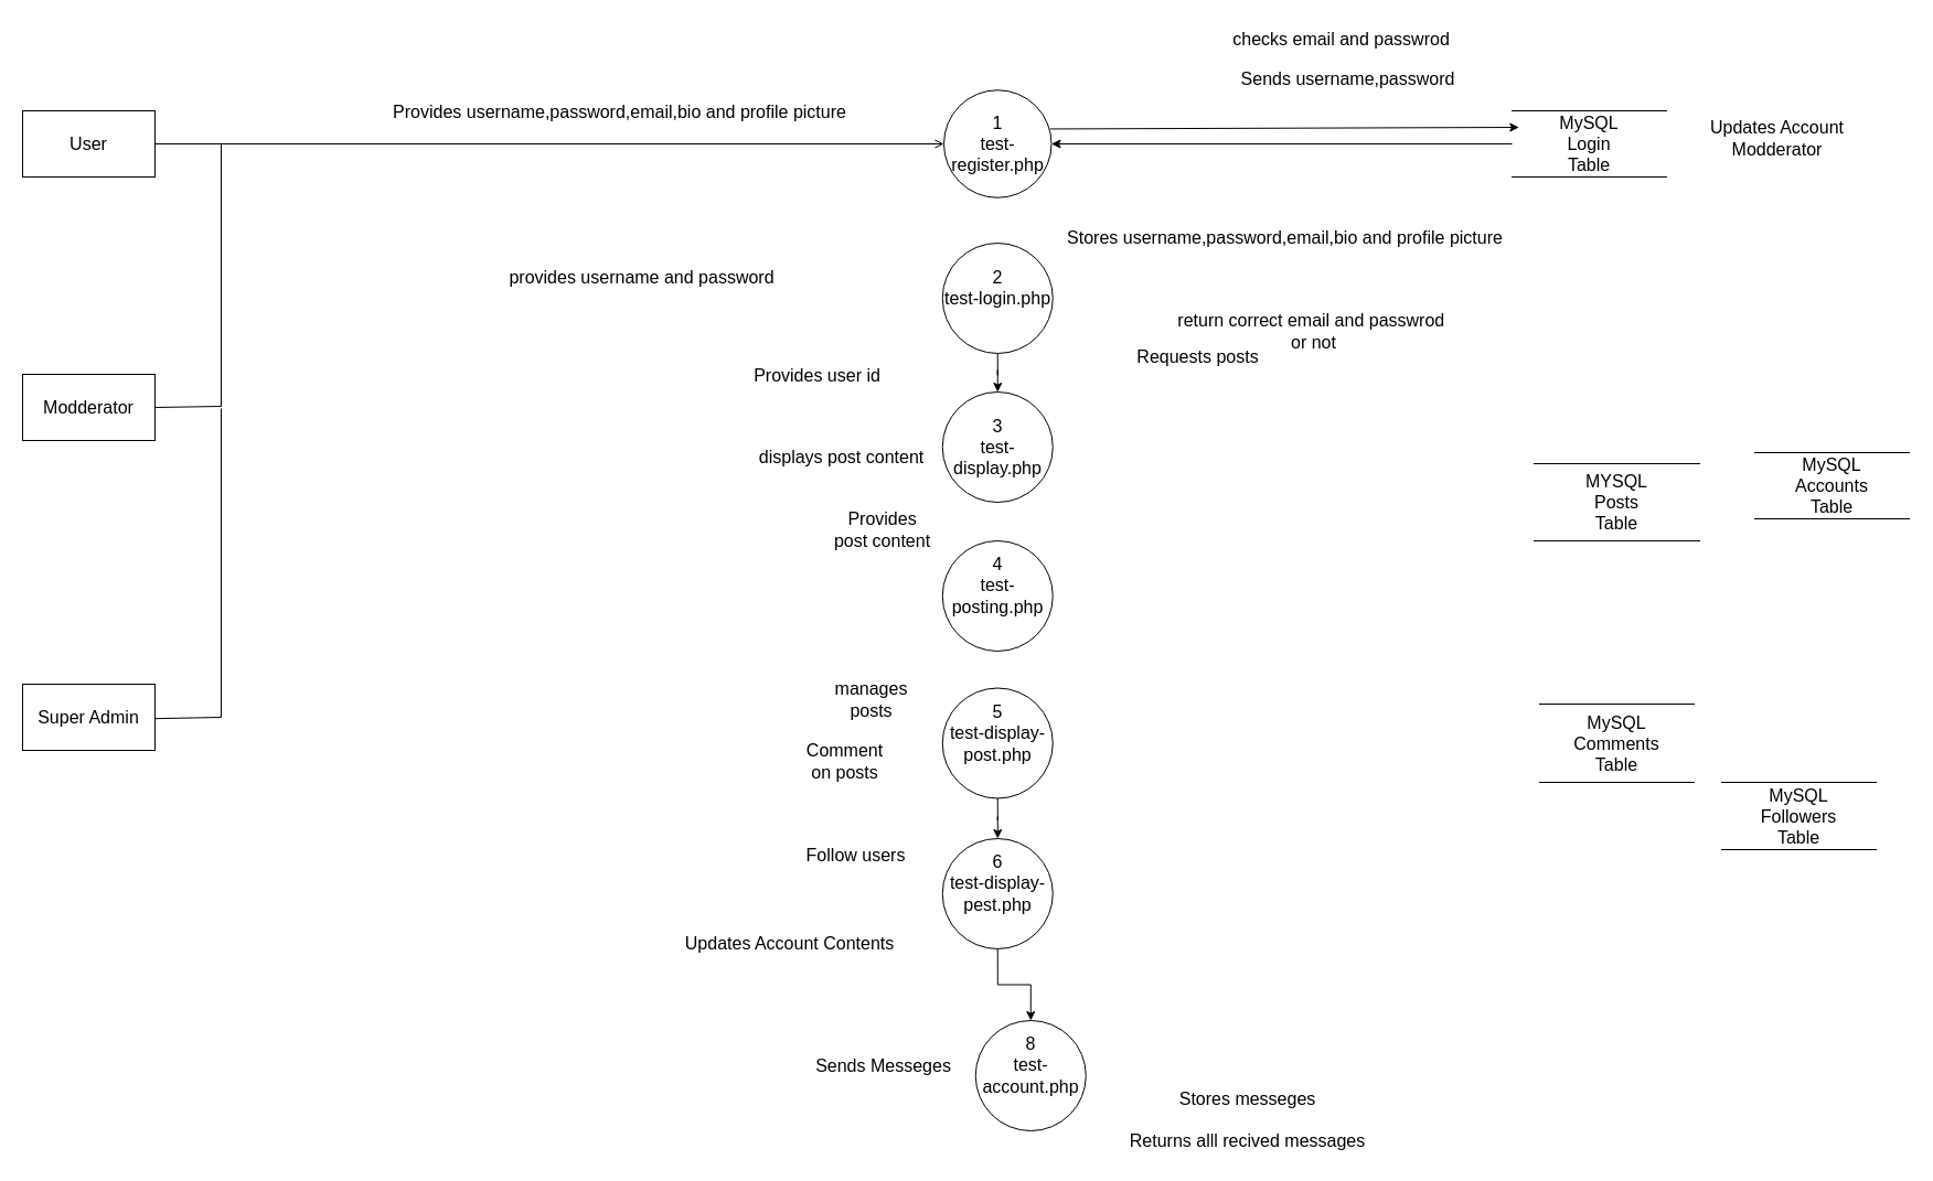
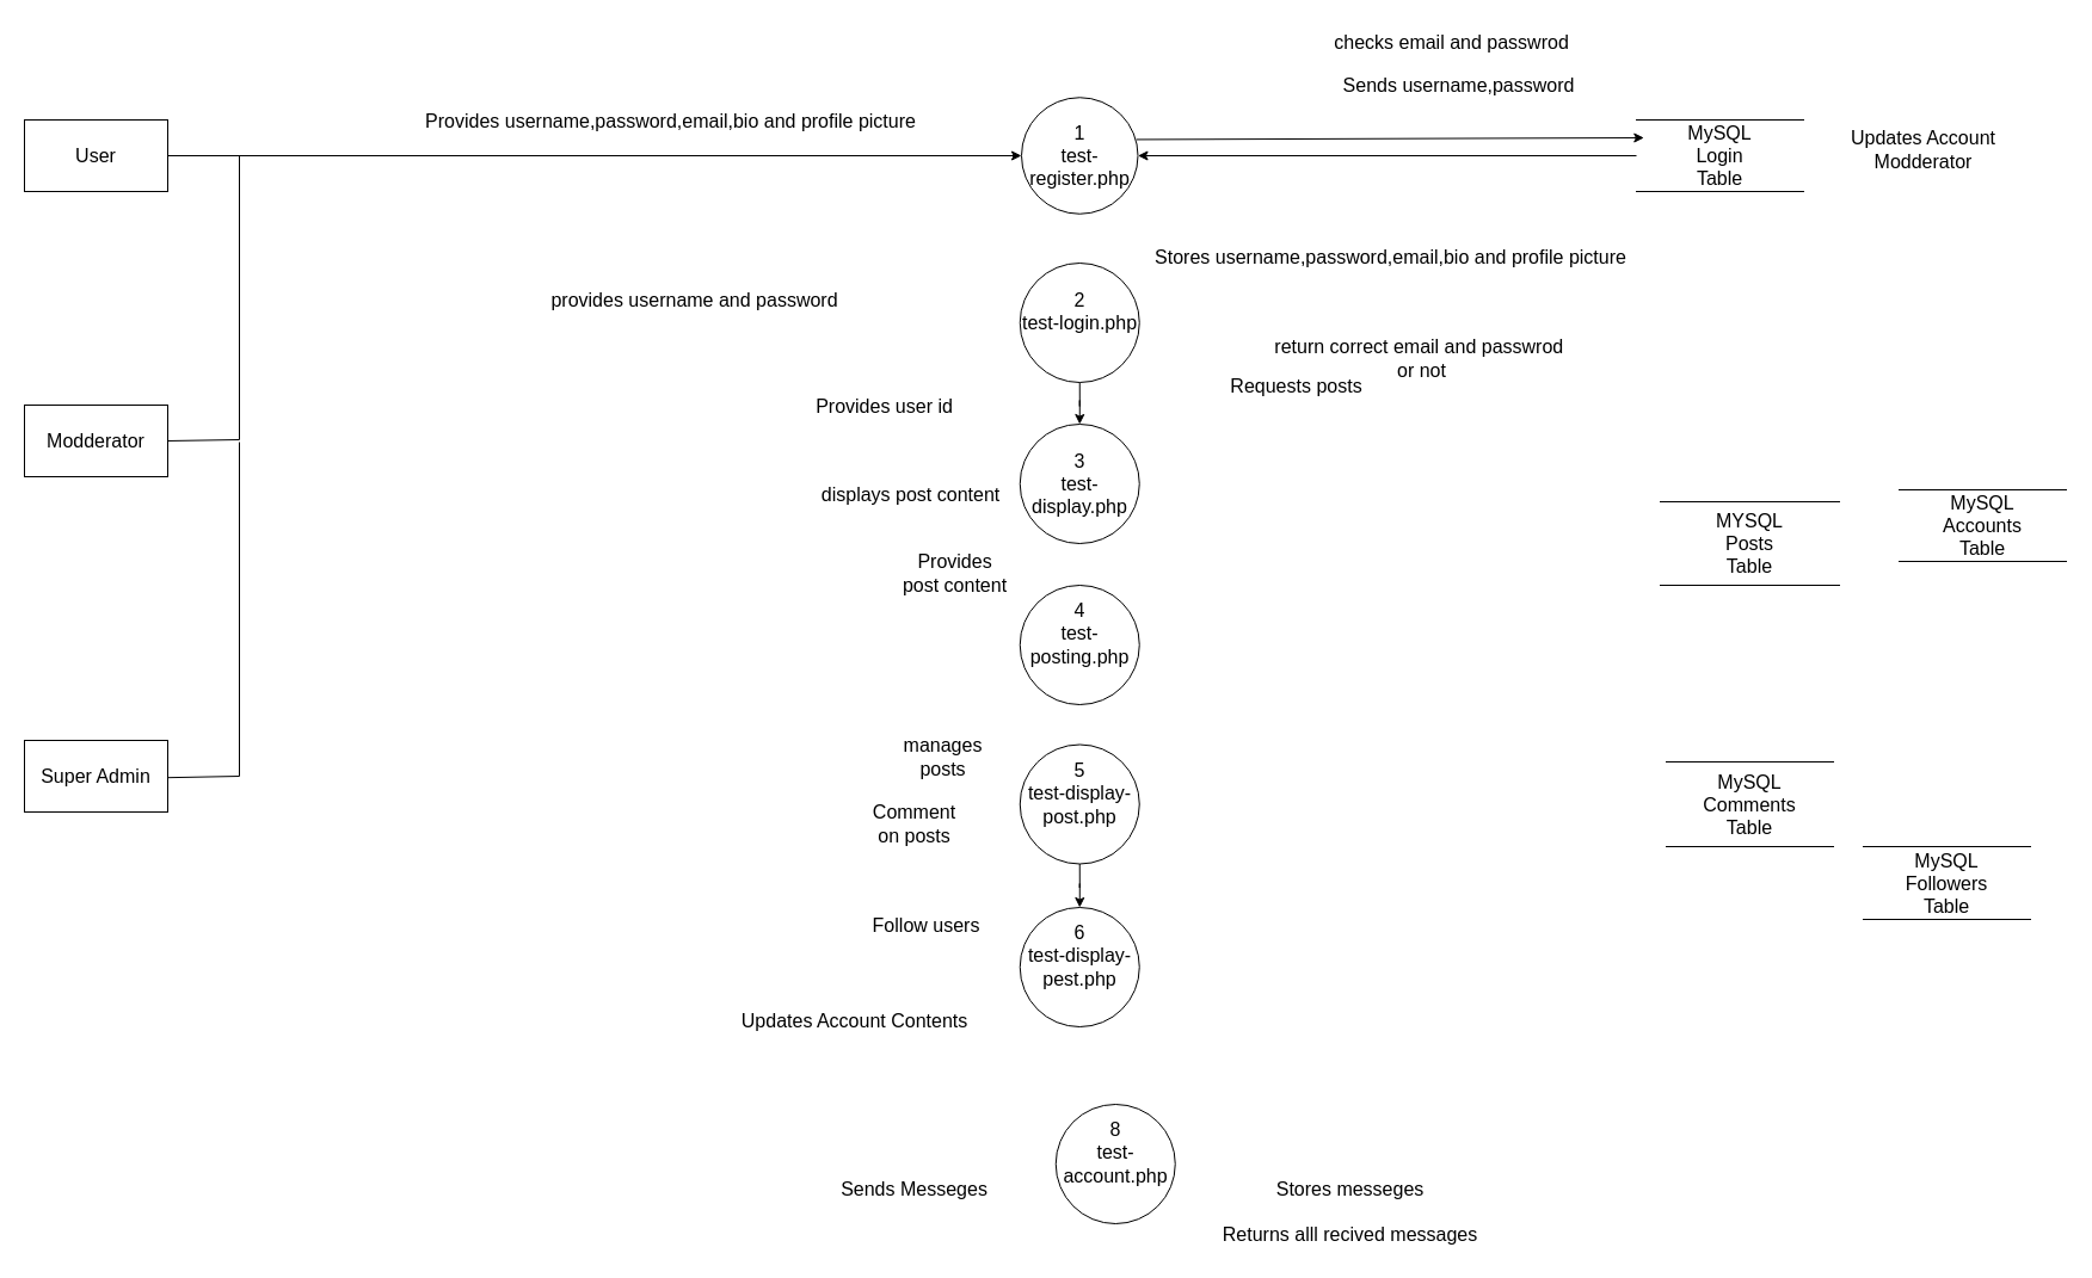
  <mxCell id="0" />
  <mxCell id="1" parent="0" />
  <mxCell id="2" value="User" style="rounded=0;whiteSpace=wrap;html=1;fontSize=16;" parent="1" vertex="1"><mxGeometry x="20" y="100" width="120" height="60" as="geometry" /></mxCell>
  <mxCell id="3" value="&lt;div style=&quot;font-size: 16px;&quot;&gt;&lt;br style=&quot;font-size: 16px;&quot;&gt;&lt;/div&gt;&lt;div style=&quot;font-size: 16px;&quot;&gt;1&lt;/div&gt;test-register.php&lt;div style=&quot;font-size: 16px;&quot;&gt;&lt;br style=&quot;font-size: 16px;&quot;&gt;&lt;/div&gt;" style="ellipse;whiteSpace=wrap;html=1;aspect=fixed;fontSize=16;" parent="1" vertex="1"><mxGeometry x="855" y="81.25" width="97.5" height="97.5" as="geometry" /></mxCell>
  <mxCell id="4" style="edgeStyle=orthogonalEdgeStyle;rounded=0;orthogonalLoop=1;jettySize=auto;html=1;entryX=0.5;entryY=0;entryDx=0;entryDy=0;fontSize=16;" parent="1" source="5" target="6" edge="1"><mxGeometry relative="1" as="geometry" /></mxCell>
  <mxCell id="5" value="&lt;div style=&quot;font-size: 16px;&quot;&gt;2&lt;/div&gt;&lt;div style=&quot;font-size: 16px;&quot;&gt;test-login.php&lt;div style=&quot;border-color: var(--border-color); font-size: 16px;&quot;&gt;&lt;br style=&quot;border-color: var(--border-color); font-size: 16px;&quot;&gt;&lt;/div&gt;&lt;/div&gt;" style="ellipse;whiteSpace=wrap;html=1;aspect=fixed;fontSize=16;" parent="1" vertex="1"><mxGeometry x="853.75" y="220" width="100" height="100" as="geometry" /></mxCell>
  <mxCell id="6" value="&lt;div style=&quot;font-size: 16px;&quot;&gt;3&lt;/div&gt;test-display.php" style="ellipse;whiteSpace=wrap;html=1;aspect=fixed;fontSize=16;" parent="1" vertex="1"><mxGeometry x="853.75" y="355" width="100" height="100" as="geometry" /></mxCell>
- <mxCell id="7" style="edgeStyle=orthogonalEdgeStyle;rounded=0;orthogonalLoop=1;jettySize=auto;html=1;entryX=0.5;entryY=0;entryDx=0;entryDy=0;" edge="1" parent="1" source="8" target="36"><mxGeometry relative="1" as="geometry" /></mxCell>
  <mxCell id="8" value="&lt;div style=&quot;font-size: 16px;&quot;&gt;6&lt;/div&gt;&lt;div style=&quot;font-size: 16px;&quot;&gt;test-display-pest.php&lt;div style=&quot;border-color: var(--border-color); font-size: 16px;&quot;&gt;&lt;br style=&quot;border-color: var(--border-color); font-size: 16px;&quot;&gt;&lt;/div&gt;&lt;/div&gt;" style="ellipse;whiteSpace=wrap;html=1;aspect=fixed;fontSize=16;" parent="1" vertex="1"><mxGeometry x="853.75" y="760" width="100" height="100" as="geometry" /></mxCell>
  <mxCell id="9" value="Modderator" style="rounded=0;whiteSpace=wrap;html=1;fontSize=16;" parent="1" vertex="1"><mxGeometry x="20" y="339" width="120" height="60" as="geometry" /></mxCell>
  <mxCell id="10" value="MySQL&lt;br style=&quot;font-size: 16px;&quot;&gt;Login&lt;br style=&quot;font-size: 16px;&quot;&gt;Table" style="html=1;dashed=0;whiteSpace=wrap;shape=partialRectangle;right=0;left=0;fontSize=16;" parent="1" vertex="1"><mxGeometry x="1370" y="100" width="140" height="60" as="geometry" /></mxCell>
  <mxCell id="11" value="MySQL&lt;br style=&quot;font-size: 16px;&quot;&gt;Accounts&lt;br style=&quot;font-size: 16px;&quot;&gt;Table" style="html=1;dashed=0;whiteSpace=wrap;shape=partialRectangle;right=0;left=0;fontSize=16;" parent="1" vertex="1"><mxGeometry x="1590" y="410" width="140" height="60" as="geometry" /></mxCell>
  <mxCell id="12" value="Provides username,password,email,bio and profile picture" style="edgeLabel;html=1;align=center;verticalAlign=middle;resizable=0;points=[];fontSize=16;" parent="1" vertex="1" connectable="0"><mxGeometry x="560" y="100" as="geometry" /></mxCell>
  <mxCell id="13" value="Stores username,password,email,bio and profile picture" style="edgeLabel;html=1;align=center;verticalAlign=middle;resizable=0;points=[];fontSize=16;" parent="1" vertex="1" connectable="0"><mxGeometry x="1170.003" y="200" as="geometry"><mxPoint x="-7" y="14" as="offset" /></mxGeometry></mxCell>
  <mxCell id="14" value="Sends username,password&lt;br style=&quot;font-size: 16px;&quot;&gt;" style="edgeLabel;html=1;align=center;verticalAlign=middle;resizable=0;points=[];fontSize=16;" parent="1" vertex="1" connectable="0"><mxGeometry x="1220.003" y="70" as="geometry" /></mxCell>
  <mxCell id="15" value="provides username and password&lt;br style=&quot;font-size: 16px;&quot;&gt;" style="edgeLabel;html=1;align=center;verticalAlign=middle;resizable=0;points=[];fontSize=16;" parent="1" vertex="1" connectable="0"><mxGeometry x="580" y="250" as="geometry" /></mxCell>
  <mxCell id="16" value="checks email&amp;nbsp;and passwrod" style="text;html=1;align=center;verticalAlign=middle;resizable=0;points=[];autosize=1;strokeColor=none;fillColor=none;fontSize=16;" parent="1" vertex="1"><mxGeometry x="1105" width="220" height="30" as="geometry" y="20" /></mxCell>
  <mxCell id="17" value="return correct email&amp;nbsp;and passwrod&amp;nbsp;&lt;br style=&quot;font-size: 16px;&quot;&gt;or not&lt;br style=&quot;font-size: 16px;&quot;&gt;" style="text;html=1;align=center;verticalAlign=middle;resizable=0;points=[];autosize=1;strokeColor=none;fillColor=none;fontSize=16;" parent="1" vertex="1"><mxGeometry x="1055" y="275" width="270" height="50" as="geometry" /></mxCell>
  <mxCell id="18" value="4&lt;div style=&quot;font-size: 16px;&quot;&gt;test-posting.php&lt;div style=&quot;border-color: var(--border-color); font-size: 16px;&quot;&gt;&lt;br style=&quot;border-color: var(--border-color); font-size: 16px;&quot;&gt;&lt;/div&gt;&lt;/div&gt;" style="ellipse;whiteSpace=wrap;html=1;aspect=fixed;fontSize=16;" parent="1" vertex="1"><mxGeometry x="853.75" y="490" width="100" height="100" as="geometry" /></mxCell>
  <mxCell id="19" value="Provides user id" style="text;html=1;align=center;verticalAlign=middle;resizable=0;points=[];autosize=1;strokeColor=none;fillColor=none;fontSize=16;" parent="1" vertex="1"><mxGeometry x="670" y="325" width="140" height="30" as="geometry" /></mxCell>
  <mxCell id="20" value="displays post content" style="text;html=1;align=center;verticalAlign=middle;resizable=0;points=[];autosize=1;strokeColor=none;fillColor=none;fontSize=16;" parent="1" vertex="1"><mxGeometry x="677" y="399" width="170" height="30" as="geometry" /></mxCell>
  <mxCell id="21" value="MYSQL&lt;br style=&quot;font-size: 16px;&quot;&gt;Posts&lt;br style=&quot;font-size: 16px;&quot;&gt;Table" style="html=1;dashed=0;whiteSpace=wrap;shape=partialRectangle;right=0;left=0;fontSize=16;" parent="1" vertex="1"><mxGeometry x="1390" y="420" width="150" height="70" as="geometry" /></mxCell>
  <mxCell id="22" value="Requests posts" style="text;html=1;align=center;verticalAlign=middle;resizable=0;points=[];autosize=1;strokeColor=none;fillColor=none;fontSize=16;" parent="1" vertex="1"><mxGeometry x="1020" y="308" width="130" height="30" as="geometry" /></mxCell>
  <mxCell id="23" value="Provides &lt;br&gt;post content" style="text;html=1;align=center;verticalAlign=middle;resizable=0;points=[];autosize=1;strokeColor=none;fillColor=none;fontSize=16;" parent="1" vertex="1"><mxGeometry x="743.75" y="455" width="110" height="50" as="geometry" /></mxCell>
  <mxCell id="24" value="Comment &lt;br style=&quot;font-size: 16px;&quot;&gt;on posts" style="text;html=1;align=center;verticalAlign=middle;resizable=0;points=[];autosize=1;strokeColor=none;fillColor=none;fontSize=16;" parent="1" vertex="1"><mxGeometry x="720" y="665" width="90" height="50" as="geometry" /></mxCell>
  <mxCell id="25" value="MySQL&lt;br style=&quot;font-size: 16px;&quot;&gt;Comments&lt;br style=&quot;font-size: 16px;&quot;&gt;Table" style="html=1;dashed=0;whiteSpace=wrap;shape=partialRectangle;right=0;left=0;fontSize=16;" parent="1" vertex="1"><mxGeometry x="1395" y="638" width="140" height="71" as="geometry" /></mxCell>
  <mxCell id="26" value="Follow users" style="text;html=1;align=center;verticalAlign=middle;resizable=0;points=[];autosize=1;strokeColor=none;fillColor=none;fontSize=16;" parent="1" vertex="1"><mxGeometry x="720" y="760" width="110" height="30" as="geometry" /></mxCell>
  <mxCell id="27" value="MySQL&lt;br style=&quot;font-size: 16px;&quot;&gt;Followers&lt;br style=&quot;font-size: 16px;&quot;&gt;Table" style="html=1;dashed=0;whiteSpace=wrap;shape=partialRectangle;right=0;left=0;fontSize=16;" parent="1" vertex="1"><mxGeometry x="1560" y="709" width="140" height="61" as="geometry" /></mxCell>
  <mxCell id="28" style="edgeStyle=orthogonalEdgeStyle;rounded=0;orthogonalLoop=1;jettySize=auto;html=1;entryX=0.5;entryY=0;entryDx=0;entryDy=0;" edge="1" parent="1" source="29" target="8"><mxGeometry relative="1" as="geometry" /></mxCell>
  <mxCell id="29" value="&lt;div style=&quot;font-size: 16px;&quot;&gt;5&lt;/div&gt;&lt;div style=&quot;font-size: 16px;&quot;&gt;test-display-post.php&lt;div style=&quot;border-color: var(--border-color); font-size: 16px;&quot;&gt;&lt;br style=&quot;font-size: 16px;&quot;&gt;&lt;/div&gt;&lt;/div&gt;" style="ellipse;whiteSpace=wrap;html=1;aspect=fixed;fontSize=16;" parent="1" vertex="1"><mxGeometry x="853.75" y="623.5" width="100" height="100" as="geometry" /></mxCell>
  <mxCell id="30" value="Updates Account Contents" style="text;html=1;align=center;verticalAlign=middle;resizable=0;points=[];autosize=1;strokeColor=none;fillColor=none;fontSize=16;" parent="1" vertex="1"><mxGeometry x="610" y="840" width="210" height="30" as="geometry" /></mxCell>
  <mxCell id="31" value="Updates Account &lt;br style=&quot;font-size: 16px;&quot;&gt;Modderator" style="text;html=1;align=center;verticalAlign=middle;resizable=0;points=[];autosize=1;strokeColor=none;fillColor=none;fontSize=16;" parent="1" vertex="1"><mxGeometry x="1540" y="100" width="140" height="50" as="geometry" /></mxCell>
- <mxCell id="32" value="Sends Messeges" style="text;html=1;align=center;verticalAlign=middle;resizable=0;points=[];autosize=1;strokeColor=none;fillColor=none;fontSize=16;" parent="1" vertex="1"><mxGeometry x="725" y="951" width="150" height="30" as="geometry" /></mxCell>
+ <mxCell id="32" value="Sends Messeges" style="text;html=1;align=center;verticalAlign=middle;resizable=0;points=[];autosize=1;strokeColor=none;fillColor=none;fontSize=16;" parent="1" vertex="1"><mxGeometry x="690" y="981" width="150" height="30" as="geometry" /></mxCell>
  <mxCell id="33" value="Stores messeges" style="text;html=1;align=center;verticalAlign=middle;resizable=0;points=[];autosize=1;strokeColor=none;fillColor=none;fontSize=16;" parent="1" vertex="1"><mxGeometry x="1055" y="981" width="150" height="30" as="geometry" /></mxCell>
  <mxCell id="34" value="Returns alll recived messages" style="text;html=1;align=center;verticalAlign=middle;resizable=0;points=[];autosize=1;strokeColor=none;fillColor=none;fontSize=16;" parent="1" vertex="1"><mxGeometry x="1010" y="1019" width="240" height="30" as="geometry" /></mxCell>
  <mxCell id="35" value="manages &lt;br style=&quot;font-size: 16px;&quot;&gt;posts" style="text;html=1;align=center;verticalAlign=middle;resizable=0;points=[];autosize=1;strokeColor=none;fillColor=none;fontSize=16;" parent="1" vertex="1"><mxGeometry x="743.75" y="609" width="90" height="50" as="geometry" /></mxCell>
  <mxCell id="36" value="8&lt;br style=&quot;font-size: 16px;&quot;&gt;test-account.php&lt;div style=&quot;border-color: var(--border-color); font-size: 16px;&quot;&gt;&lt;br style=&quot;border-color: var(--border-color); font-size: 16px;&quot;&gt;&lt;/div&gt;" style="ellipse;whiteSpace=wrap;html=1;aspect=fixed;fontSize=16;" parent="1" vertex="1"><mxGeometry x="883.75" y="925" width="100" height="100" as="geometry" /></mxCell>
  <mxCell id="37" value="Super Admin" style="rounded=0;whiteSpace=wrap;html=1;fontSize=16;" vertex="1" parent="1"><mxGeometry x="20" y="620" width="120" height="60" as="geometry" /></mxCell>
- <mxCell id="38" value="" style="endArrow=open;html=1;rounded=0;entryX=0;entryY=0.5;entryDx=0;entryDy=0;exitX=1;exitY=0.5;exitDx=0;exitDy=0;" edge="1" parent="1" source="2" target="3"><mxGeometry width="50" height="50" relative="1" as="geometry"><mxPoint x="170" y="121" as="sourcePoint" /><mxPoint x="440" y="150" as="targetPoint" /></mxGeometry></mxCell>
+ <mxCell id="38" value="" style="endArrow=classic;html=1;rounded=0;entryX=0;entryY=0.5;entryDx=0;entryDy=0;exitX=1;exitY=0.5;exitDx=0;exitDy=0;" edge="1" parent="1" source="2" target="3"><mxGeometry width="50" height="50" relative="1" as="geometry"><mxPoint x="170" y="121" as="sourcePoint" /><mxPoint x="440" y="150" as="targetPoint" /></mxGeometry></mxCell>
  <mxCell id="39" value="" style="endArrow=none;html=1;rounded=0;exitX=1;exitY=0.5;exitDx=0;exitDy=0;" edge="1" parent="1" source="9"><mxGeometry width="50" height="50" relative="1" as="geometry"><mxPoint x="150" y="400" as="sourcePoint" /><mxPoint x="200" y="130" as="targetPoint" /><Array as="points"><mxPoint x="200" y="368" /></Array></mxGeometry></mxCell>
  <mxCell id="40" value="" style="endArrow=none;html=1;rounded=0;exitX=0.997;exitY=0.52;exitDx=0;exitDy=0;exitPerimeter=0;" edge="1" parent="1" source="37"><mxGeometry width="50" height="50" relative="1" as="geometry"><mxPoint x="130" y="680" as="sourcePoint" /><mxPoint x="200" y="370" as="targetPoint" /><Array as="points"><mxPoint x="200" y="650" /></Array></mxGeometry></mxCell>
  <mxCell id="41" value="" style="endArrow=classic;html=1;rounded=0;exitX=0.986;exitY=0.361;exitDx=0;exitDy=0;entryX=0.045;entryY=0.25;entryDx=0;entryDy=0;entryPerimeter=0;exitPerimeter=0;" edge="1" parent="1" source="3" target="10"><mxGeometry width="50" height="50" relative="1" as="geometry"><mxPoint x="980" y="140" as="sourcePoint" /><mxPoint x="1100" y="100" as="targetPoint" /></mxGeometry></mxCell>
  <mxCell id="42" value="" style="endArrow=classic;html=1;rounded=0;entryX=1;entryY=0.5;entryDx=0;entryDy=0;exitX=0;exitY=0.5;exitDx=0;exitDy=0;" edge="1" parent="1" source="10" target="3"><mxGeometry width="50" height="50" relative="1" as="geometry"><mxPoint x="1060" y="220" as="sourcePoint" /><mxPoint x="1110" y="170" as="targetPoint" /></mxGeometry></mxCell>
